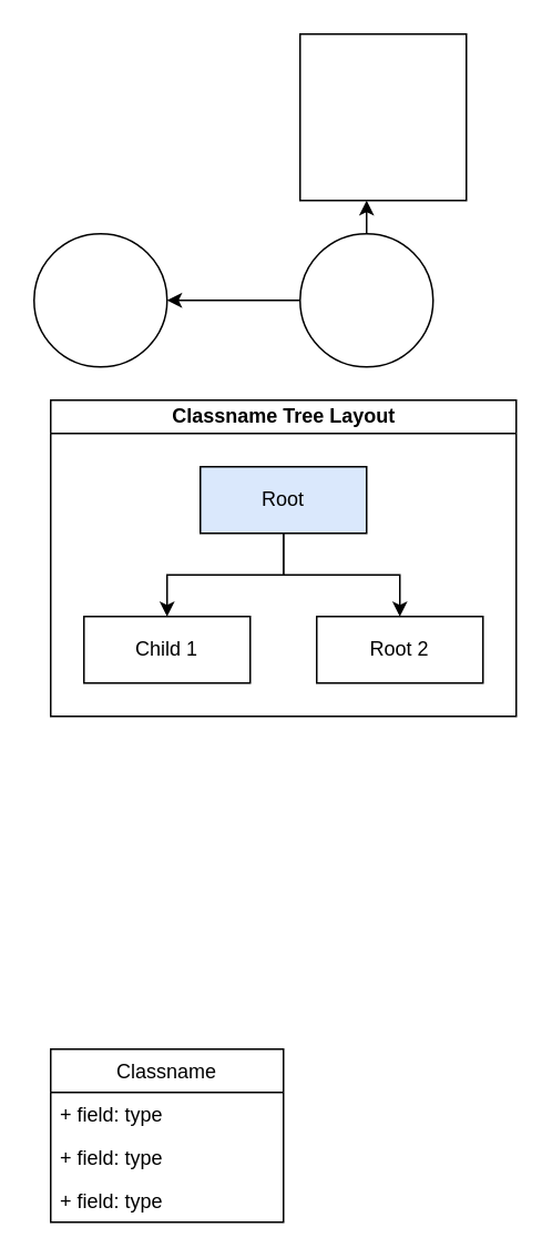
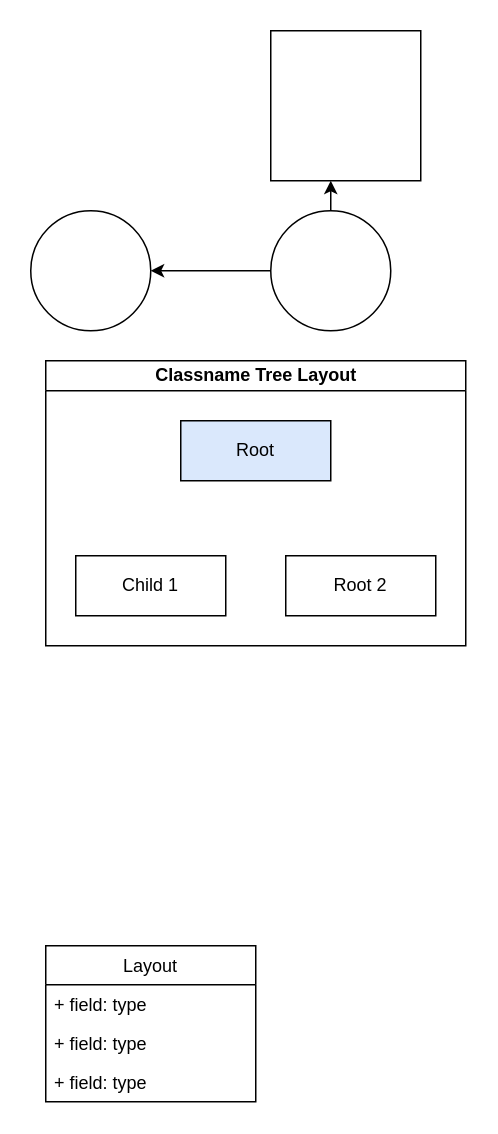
  <mxCell id="0" />
  <mxCell id="1" parent="0" />
  <mxCell id="2" value="" style="whiteSpace=wrap;html=1;aspect=fixed;" vertex="1" parent="1"><mxGeometry x="180" y="20" width="100" height="100" as="geometry" /></mxCell>
  <mxCell id="3" value="" style="edgeStyle=orthogonalEdgeStyle;rounded=0;orthogonalLoop=1;jettySize=auto;html=1;" edge="1" parent="1" source="4" target="5"><mxGeometry relative="1" as="geometry" /></mxCell>
  <mxCell id="4" value="" style="ellipse;whiteSpace=wrap;html=1;aspect=fixed;" vertex="1" parent="1"><mxGeometry x="180" y="140" width="80" height="80" as="geometry" /></mxCell>
  <mxCell id="5" value="" style="ellipse;whiteSpace=wrap;html=1;aspect=fixed;" vertex="1" parent="1"><mxGeometry x="20" y="140" width="80" height="80" as="geometry" /></mxCell>
  <mxCell id="6" value="" style="endArrow=classic;html=1;exitX=0.5;exitY=0;exitDx=0;exitDy=0;" edge="1" parent="1" source="4"><mxGeometry width="50" height="50" relative="1" as="geometry"><mxPoint x="260" y="180" as="sourcePoint" /><mxPoint x="220" y="120" as="targetPoint" /></mxGeometry></mxCell>
  <mxCell id="7" value="Classname Tree Layout" style="swimlane;html=1;startSize=20;horizontal=1;childLayout=treeLayout;horizontalTree=0;resizable=0;containerType=tree;" vertex="1" parent="1"><mxGeometry x="30" y="240" width="280" height="190" as="geometry" /></mxCell>
  <mxCell id="8" value="Root" style="whiteSpace=wrap;html=1;fillColor=#dae8fc;" vertex="1" parent="7"><mxGeometry x="90" y="40" width="100" height="40" as="geometry" /></mxCell>
  <mxCell id="9" value="Child 1" style="whiteSpace=wrap;html=1;" vertex="1" parent="7"><mxGeometry x="20" y="130" width="100" height="40" as="geometry" /></mxCell>
- <mxCell id="10" value="" style="edgeStyle=elbowEdgeStyle;elbow=vertical;html=1;rounded=0;" edge="1" parent="7" source="8" target="9"><mxGeometry relative="1" as="geometry" /></mxCell>
  <mxCell id="11" value="Root 2" style="whiteSpace=wrap;html=1;" vertex="1" parent="7"><mxGeometry x="160" y="130" width="100" height="40" as="geometry" /></mxCell>
- <mxCell id="12" value="" style="edgeStyle=elbowEdgeStyle;elbow=vertical;html=1;rounded=0;" edge="1" parent="7" source="8" target="11"><mxGeometry relative="1" as="geometry" /></mxCell>
- <mxCell id="13" value="Classname" style="swimlane;fontStyle=0;childLayout=stackLayout;horizontal=1;startSize=26;fillColor=none;horizontalStack=0;resizeParent=1;resizeParentMax=0;resizeLast=0;collapsible=1;marginBottom=0;" vertex="1" parent="1"><mxGeometry x="30" y="630" width="140" height="104" as="geometry" /></mxCell>
+ <mxCell id="13" value="Layout" style="swimlane;fontStyle=0;childLayout=stackLayout;horizontal=1;startSize=26;fillColor=none;horizontalStack=0;resizeParent=1;resizeParentMax=0;resizeLast=0;collapsible=1;marginBottom=0;" vertex="1" parent="1"><mxGeometry x="30" y="630" width="140" height="104" as="geometry" /></mxCell>
  <mxCell id="14" value="+ field: type" style="text;strokeColor=none;fillColor=none;align=left;verticalAlign=top;spacingLeft=4;spacingRight=4;overflow=hidden;rotatable=0;points=[[0,0.5],[1,0.5]];portConstraint=eastwest;" vertex="1" parent="13"><mxGeometry y="26" width="140" height="26" as="geometry" /></mxCell>
  <mxCell id="15" value="+ field: type" style="text;strokeColor=none;fillColor=none;align=left;verticalAlign=top;spacingLeft=4;spacingRight=4;overflow=hidden;rotatable=0;points=[[0,0.5],[1,0.5]];portConstraint=eastwest;" vertex="1" parent="13"><mxGeometry y="52" width="140" height="26" as="geometry" /></mxCell>
  <mxCell id="16" value="+ field: type" style="text;strokeColor=none;fillColor=none;align=left;verticalAlign=top;spacingLeft=4;spacingRight=4;overflow=hidden;rotatable=0;points=[[0,0.5],[1,0.5]];portConstraint=eastwest;" vertex="1" parent="13"><mxGeometry y="78" width="140" height="26" as="geometry" /></mxCell>
